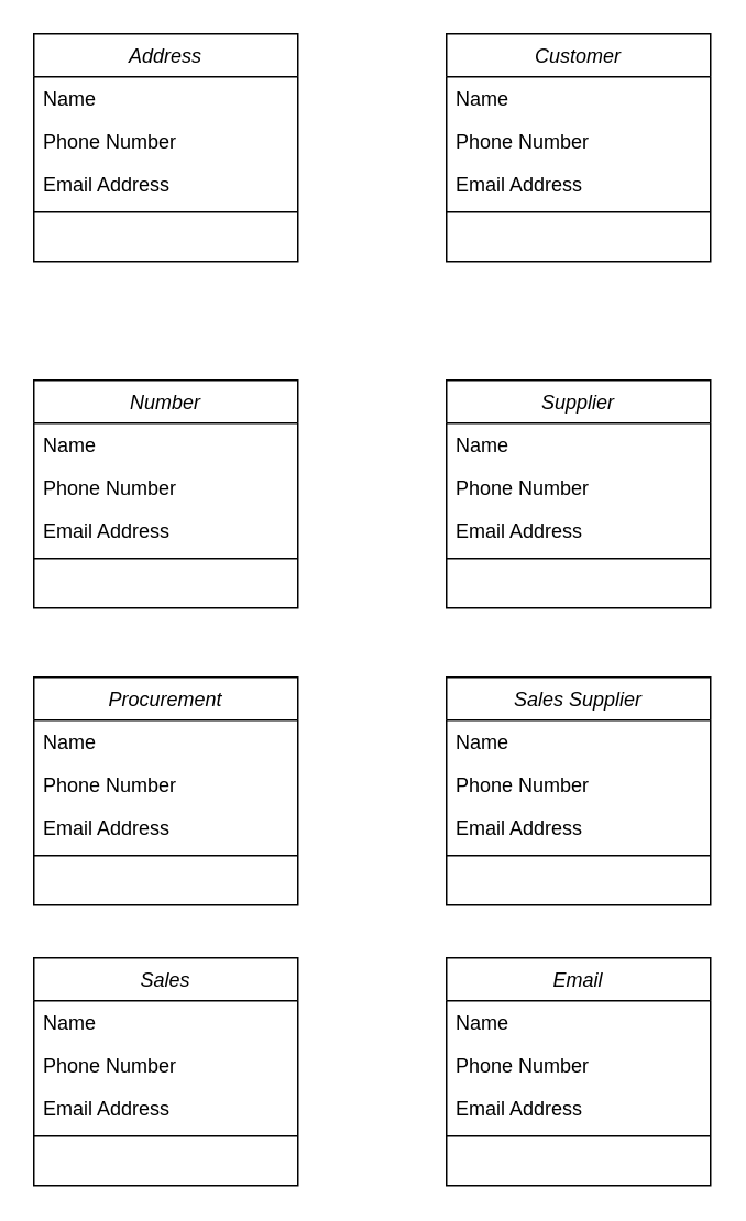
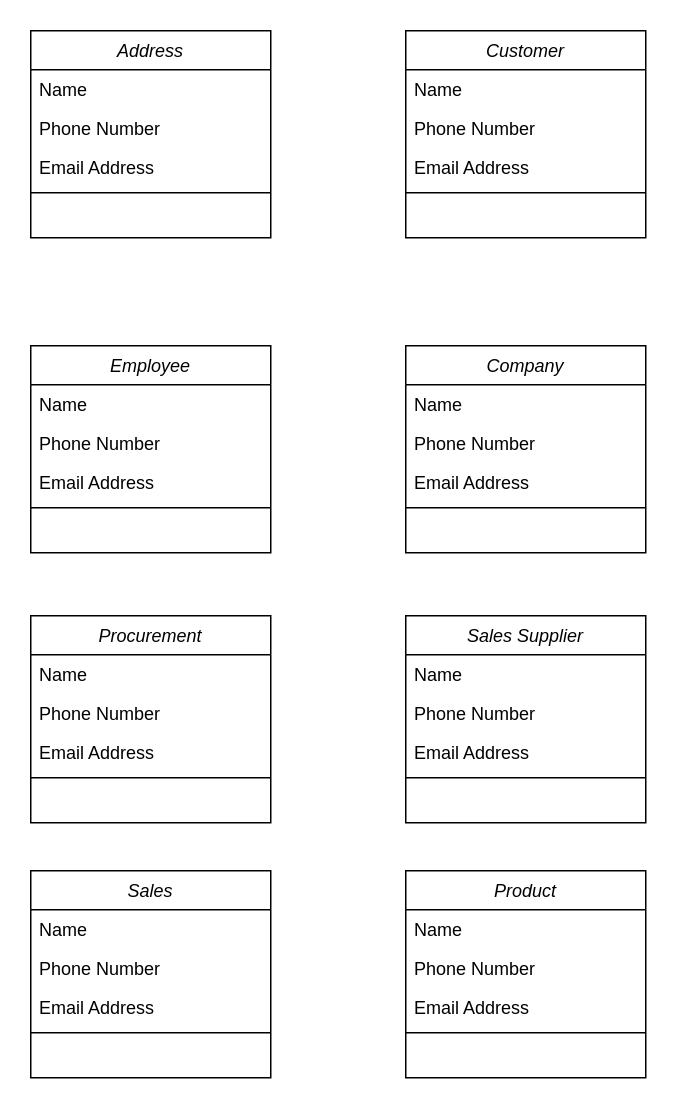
  <mxCell id="0" />
  <mxCell id="1" parent="0" />
  <mxCell id="2" value="Address" style="swimlane;fontStyle=2;align=center;verticalAlign=top;childLayout=stackLayout;horizontal=1;startSize=26;horizontalStack=0;resizeParent=1;resizeLast=0;collapsible=1;marginBottom=0;rounded=0;shadow=0;strokeWidth=1;" parent="1" vertex="1"><mxGeometry x="20" y="20" width="160" height="138" as="geometry"><mxRectangle x="230" y="140" width="160" height="26" as="alternateBounds" /></mxGeometry></mxCell>
  <mxCell id="3" value="Name" style="text;align=left;verticalAlign=top;spacingLeft=4;spacingRight=4;overflow=hidden;rotatable=0;points=[[0,0.5],[1,0.5]];portConstraint=eastwest;" parent="2" vertex="1"><mxGeometry y="26" width="160" height="26" as="geometry" /></mxCell>
  <mxCell id="4" value="Phone Number" style="text;align=left;verticalAlign=top;spacingLeft=4;spacingRight=4;overflow=hidden;rotatable=0;points=[[0,0.5],[1,0.5]];portConstraint=eastwest;rounded=0;shadow=0;html=0;" parent="2" vertex="1"><mxGeometry y="52" width="160" height="26" as="geometry" /></mxCell>
  <mxCell id="5" value="Email Address" style="text;align=left;verticalAlign=top;spacingLeft=4;spacingRight=4;overflow=hidden;rotatable=0;points=[[0,0.5],[1,0.5]];portConstraint=eastwest;rounded=0;shadow=0;html=0;" parent="2" vertex="1"><mxGeometry y="78" width="160" height="26" as="geometry" /></mxCell>
  <mxCell id="6" value="" style="line;html=1;strokeWidth=1;align=left;verticalAlign=middle;spacingTop=-1;spacingLeft=3;spacingRight=3;rotatable=0;labelPosition=right;points=[];portConstraint=eastwest;" parent="2" vertex="1"><mxGeometry y="104" width="160" height="8" as="geometry" /></mxCell>
  <mxCell id="7" value="Customer" style="swimlane;fontStyle=2;align=center;verticalAlign=top;childLayout=stackLayout;horizontal=1;startSize=26;horizontalStack=0;resizeParent=1;resizeLast=0;collapsible=1;marginBottom=0;rounded=0;shadow=0;strokeWidth=1;" vertex="1" parent="1"><mxGeometry x="270" y="20" width="160" height="138" as="geometry"><mxRectangle x="230" y="140" width="160" height="26" as="alternateBounds" /></mxGeometry></mxCell>
  <mxCell id="8" value="Name" style="text;align=left;verticalAlign=top;spacingLeft=4;spacingRight=4;overflow=hidden;rotatable=0;points=[[0,0.5],[1,0.5]];portConstraint=eastwest;" vertex="1" parent="7"><mxGeometry y="26" width="160" height="26" as="geometry" /></mxCell>
  <mxCell id="9" value="Phone Number" style="text;align=left;verticalAlign=top;spacingLeft=4;spacingRight=4;overflow=hidden;rotatable=0;points=[[0,0.5],[1,0.5]];portConstraint=eastwest;rounded=0;shadow=0;html=0;" vertex="1" parent="7"><mxGeometry y="52" width="160" height="26" as="geometry" /></mxCell>
  <mxCell id="10" value="Email Address" style="text;align=left;verticalAlign=top;spacingLeft=4;spacingRight=4;overflow=hidden;rotatable=0;points=[[0,0.5],[1,0.5]];portConstraint=eastwest;rounded=0;shadow=0;html=0;" vertex="1" parent="7"><mxGeometry y="78" width="160" height="26" as="geometry" /></mxCell>
  <mxCell id="11" value="" style="line;html=1;strokeWidth=1;align=left;verticalAlign=middle;spacingTop=-1;spacingLeft=3;spacingRight=3;rotatable=0;labelPosition=right;points=[];portConstraint=eastwest;" vertex="1" parent="7"><mxGeometry y="104" width="160" height="8" as="geometry" /></mxCell>
- <mxCell id="12" value="Number" style="swimlane;fontStyle=2;align=center;verticalAlign=top;childLayout=stackLayout;horizontal=1;startSize=26;horizontalStack=0;resizeParent=1;resizeLast=0;collapsible=1;marginBottom=0;rounded=0;shadow=0;strokeWidth=1;" vertex="1" parent="1"><mxGeometry x="20" y="230" width="160" height="138" as="geometry"><mxRectangle x="230" y="140" width="160" height="26" as="alternateBounds" /></mxGeometry></mxCell>
+ <mxCell id="12" value="Employee" style="swimlane;fontStyle=2;align=center;verticalAlign=top;childLayout=stackLayout;horizontal=1;startSize=26;horizontalStack=0;resizeParent=1;resizeLast=0;collapsible=1;marginBottom=0;rounded=0;shadow=0;strokeWidth=1;" vertex="1" parent="1"><mxGeometry x="20" y="230" width="160" height="138" as="geometry"><mxRectangle x="230" y="140" width="160" height="26" as="alternateBounds" /></mxGeometry></mxCell>
  <mxCell id="13" value="Name" style="text;align=left;verticalAlign=top;spacingLeft=4;spacingRight=4;overflow=hidden;rotatable=0;points=[[0,0.5],[1,0.5]];portConstraint=eastwest;" vertex="1" parent="12"><mxGeometry y="26" width="160" height="26" as="geometry" /></mxCell>
  <mxCell id="14" value="Phone Number" style="text;align=left;verticalAlign=top;spacingLeft=4;spacingRight=4;overflow=hidden;rotatable=0;points=[[0,0.5],[1,0.5]];portConstraint=eastwest;rounded=0;shadow=0;html=0;" vertex="1" parent="12"><mxGeometry y="52" width="160" height="26" as="geometry" /></mxCell>
  <mxCell id="15" value="Email Address" style="text;align=left;verticalAlign=top;spacingLeft=4;spacingRight=4;overflow=hidden;rotatable=0;points=[[0,0.5],[1,0.5]];portConstraint=eastwest;rounded=0;shadow=0;html=0;" vertex="1" parent="12"><mxGeometry y="78" width="160" height="26" as="geometry" /></mxCell>
  <mxCell id="16" value="" style="line;html=1;strokeWidth=1;align=left;verticalAlign=middle;spacingTop=-1;spacingLeft=3;spacingRight=3;rotatable=0;labelPosition=right;points=[];portConstraint=eastwest;" vertex="1" parent="12"><mxGeometry y="104" width="160" height="8" as="geometry" /></mxCell>
- <mxCell id="17" value="Supplier" style="swimlane;fontStyle=2;align=center;verticalAlign=top;childLayout=stackLayout;horizontal=1;startSize=26;horizontalStack=0;resizeParent=1;resizeLast=0;collapsible=1;marginBottom=0;rounded=0;shadow=0;strokeWidth=1;" vertex="1" parent="1"><mxGeometry x="270" y="230" width="160" height="138" as="geometry"><mxRectangle x="230" y="140" width="160" height="26" as="alternateBounds" /></mxGeometry></mxCell>
+ <mxCell id="17" value="Company" style="swimlane;fontStyle=2;align=center;verticalAlign=top;childLayout=stackLayout;horizontal=1;startSize=26;horizontalStack=0;resizeParent=1;resizeLast=0;collapsible=1;marginBottom=0;rounded=0;shadow=0;strokeWidth=1;" vertex="1" parent="1"><mxGeometry x="270" y="230" width="160" height="138" as="geometry"><mxRectangle x="230" y="140" width="160" height="26" as="alternateBounds" /></mxGeometry></mxCell>
  <mxCell id="18" value="Name" style="text;align=left;verticalAlign=top;spacingLeft=4;spacingRight=4;overflow=hidden;rotatable=0;points=[[0,0.5],[1,0.5]];portConstraint=eastwest;" vertex="1" parent="17"><mxGeometry y="26" width="160" height="26" as="geometry" /></mxCell>
  <mxCell id="19" value="Phone Number" style="text;align=left;verticalAlign=top;spacingLeft=4;spacingRight=4;overflow=hidden;rotatable=0;points=[[0,0.5],[1,0.5]];portConstraint=eastwest;rounded=0;shadow=0;html=0;" vertex="1" parent="17"><mxGeometry y="52" width="160" height="26" as="geometry" /></mxCell>
  <mxCell id="20" value="Email Address" style="text;align=left;verticalAlign=top;spacingLeft=4;spacingRight=4;overflow=hidden;rotatable=0;points=[[0,0.5],[1,0.5]];portConstraint=eastwest;rounded=0;shadow=0;html=0;" vertex="1" parent="17"><mxGeometry y="78" width="160" height="26" as="geometry" /></mxCell>
  <mxCell id="21" value="" style="line;html=1;strokeWidth=1;align=left;verticalAlign=middle;spacingTop=-1;spacingLeft=3;spacingRight=3;rotatable=0;labelPosition=right;points=[];portConstraint=eastwest;" vertex="1" parent="17"><mxGeometry y="104" width="160" height="8" as="geometry" /></mxCell>
  <mxCell id="22" value="Procurement" style="swimlane;fontStyle=2;align=center;verticalAlign=top;childLayout=stackLayout;horizontal=1;startSize=26;horizontalStack=0;resizeParent=1;resizeLast=0;collapsible=1;marginBottom=0;rounded=0;shadow=0;strokeWidth=1;" vertex="1" parent="1"><mxGeometry x="20" y="410" width="160" height="138" as="geometry"><mxRectangle x="230" y="140" width="160" height="26" as="alternateBounds" /></mxGeometry></mxCell>
  <mxCell id="23" value="Name" style="text;align=left;verticalAlign=top;spacingLeft=4;spacingRight=4;overflow=hidden;rotatable=0;points=[[0,0.5],[1,0.5]];portConstraint=eastwest;" vertex="1" parent="22"><mxGeometry y="26" width="160" height="26" as="geometry" /></mxCell>
  <mxCell id="24" value="Phone Number" style="text;align=left;verticalAlign=top;spacingLeft=4;spacingRight=4;overflow=hidden;rotatable=0;points=[[0,0.5],[1,0.5]];portConstraint=eastwest;rounded=0;shadow=0;html=0;" vertex="1" parent="22"><mxGeometry y="52" width="160" height="26" as="geometry" /></mxCell>
  <mxCell id="25" value="Email Address" style="text;align=left;verticalAlign=top;spacingLeft=4;spacingRight=4;overflow=hidden;rotatable=0;points=[[0,0.5],[1,0.5]];portConstraint=eastwest;rounded=0;shadow=0;html=0;" vertex="1" parent="22"><mxGeometry y="78" width="160" height="26" as="geometry" /></mxCell>
  <mxCell id="26" value="" style="line;html=1;strokeWidth=1;align=left;verticalAlign=middle;spacingTop=-1;spacingLeft=3;spacingRight=3;rotatable=0;labelPosition=right;points=[];portConstraint=eastwest;" vertex="1" parent="22"><mxGeometry y="104" width="160" height="8" as="geometry" /></mxCell>
  <mxCell id="27" value="Sales Supplier" style="swimlane;fontStyle=2;align=center;verticalAlign=top;childLayout=stackLayout;horizontal=1;startSize=26;horizontalStack=0;resizeParent=1;resizeLast=0;collapsible=1;marginBottom=0;rounded=0;shadow=0;strokeWidth=1;" vertex="1" parent="1"><mxGeometry x="270" y="410" width="160" height="138" as="geometry"><mxRectangle x="230" y="140" width="160" height="26" as="alternateBounds" /></mxGeometry></mxCell>
  <mxCell id="28" value="Name" style="text;align=left;verticalAlign=top;spacingLeft=4;spacingRight=4;overflow=hidden;rotatable=0;points=[[0,0.5],[1,0.5]];portConstraint=eastwest;" vertex="1" parent="27"><mxGeometry y="26" width="160" height="26" as="geometry" /></mxCell>
  <mxCell id="29" value="Phone Number" style="text;align=left;verticalAlign=top;spacingLeft=4;spacingRight=4;overflow=hidden;rotatable=0;points=[[0,0.5],[1,0.5]];portConstraint=eastwest;rounded=0;shadow=0;html=0;" vertex="1" parent="27"><mxGeometry y="52" width="160" height="26" as="geometry" /></mxCell>
  <mxCell id="30" value="Email Address" style="text;align=left;verticalAlign=top;spacingLeft=4;spacingRight=4;overflow=hidden;rotatable=0;points=[[0,0.5],[1,0.5]];portConstraint=eastwest;rounded=0;shadow=0;html=0;" vertex="1" parent="27"><mxGeometry y="78" width="160" height="26" as="geometry" /></mxCell>
  <mxCell id="31" value="" style="line;html=1;strokeWidth=1;align=left;verticalAlign=middle;spacingTop=-1;spacingLeft=3;spacingRight=3;rotatable=0;labelPosition=right;points=[];portConstraint=eastwest;" vertex="1" parent="27"><mxGeometry y="104" width="160" height="8" as="geometry" /></mxCell>
  <mxCell id="32" value="Sales" style="swimlane;fontStyle=2;align=center;verticalAlign=top;childLayout=stackLayout;horizontal=1;startSize=26;horizontalStack=0;resizeParent=1;resizeLast=0;collapsible=1;marginBottom=0;rounded=0;shadow=0;strokeWidth=1;" vertex="1" parent="1"><mxGeometry x="20" y="580" width="160" height="138" as="geometry"><mxRectangle x="230" y="140" width="160" height="26" as="alternateBounds" /></mxGeometry></mxCell>
  <mxCell id="33" value="Name" style="text;align=left;verticalAlign=top;spacingLeft=4;spacingRight=4;overflow=hidden;rotatable=0;points=[[0,0.5],[1,0.5]];portConstraint=eastwest;" vertex="1" parent="32"><mxGeometry y="26" width="160" height="26" as="geometry" /></mxCell>
  <mxCell id="34" value="Phone Number" style="text;align=left;verticalAlign=top;spacingLeft=4;spacingRight=4;overflow=hidden;rotatable=0;points=[[0,0.5],[1,0.5]];portConstraint=eastwest;rounded=0;shadow=0;html=0;" vertex="1" parent="32"><mxGeometry y="52" width="160" height="26" as="geometry" /></mxCell>
  <mxCell id="35" value="Email Address" style="text;align=left;verticalAlign=top;spacingLeft=4;spacingRight=4;overflow=hidden;rotatable=0;points=[[0,0.5],[1,0.5]];portConstraint=eastwest;rounded=0;shadow=0;html=0;" vertex="1" parent="32"><mxGeometry y="78" width="160" height="26" as="geometry" /></mxCell>
  <mxCell id="36" value="" style="line;html=1;strokeWidth=1;align=left;verticalAlign=middle;spacingTop=-1;spacingLeft=3;spacingRight=3;rotatable=0;labelPosition=right;points=[];portConstraint=eastwest;" vertex="1" parent="32"><mxGeometry y="104" width="160" height="8" as="geometry" /></mxCell>
- <mxCell id="37" value="Email" style="swimlane;fontStyle=2;align=center;verticalAlign=top;childLayout=stackLayout;horizontal=1;startSize=26;horizontalStack=0;resizeParent=1;resizeLast=0;collapsible=1;marginBottom=0;rounded=0;shadow=0;strokeWidth=1;" vertex="1" parent="1"><mxGeometry x="270" y="580" width="160" height="138" as="geometry"><mxRectangle x="230" y="140" width="160" height="26" as="alternateBounds" /></mxGeometry></mxCell>
+ <mxCell id="37" value="Product" style="swimlane;fontStyle=2;align=center;verticalAlign=top;childLayout=stackLayout;horizontal=1;startSize=26;horizontalStack=0;resizeParent=1;resizeLast=0;collapsible=1;marginBottom=0;rounded=0;shadow=0;strokeWidth=1;" vertex="1" parent="1"><mxGeometry x="270" y="580" width="160" height="138" as="geometry"><mxRectangle x="230" y="140" width="160" height="26" as="alternateBounds" /></mxGeometry></mxCell>
  <mxCell id="38" value="Name" style="text;align=left;verticalAlign=top;spacingLeft=4;spacingRight=4;overflow=hidden;rotatable=0;points=[[0,0.5],[1,0.5]];portConstraint=eastwest;" vertex="1" parent="37"><mxGeometry y="26" width="160" height="26" as="geometry" /></mxCell>
  <mxCell id="39" value="Phone Number" style="text;align=left;verticalAlign=top;spacingLeft=4;spacingRight=4;overflow=hidden;rotatable=0;points=[[0,0.5],[1,0.5]];portConstraint=eastwest;rounded=0;shadow=0;html=0;" vertex="1" parent="37"><mxGeometry y="52" width="160" height="26" as="geometry" /></mxCell>
  <mxCell id="40" value="Email Address" style="text;align=left;verticalAlign=top;spacingLeft=4;spacingRight=4;overflow=hidden;rotatable=0;points=[[0,0.5],[1,0.5]];portConstraint=eastwest;rounded=0;shadow=0;html=0;" vertex="1" parent="37"><mxGeometry y="78" width="160" height="26" as="geometry" /></mxCell>
  <mxCell id="41" value="" style="line;html=1;strokeWidth=1;align=left;verticalAlign=middle;spacingTop=-1;spacingLeft=3;spacingRight=3;rotatable=0;labelPosition=right;points=[];portConstraint=eastwest;" vertex="1" parent="37"><mxGeometry y="104" width="160" height="8" as="geometry" /></mxCell>
